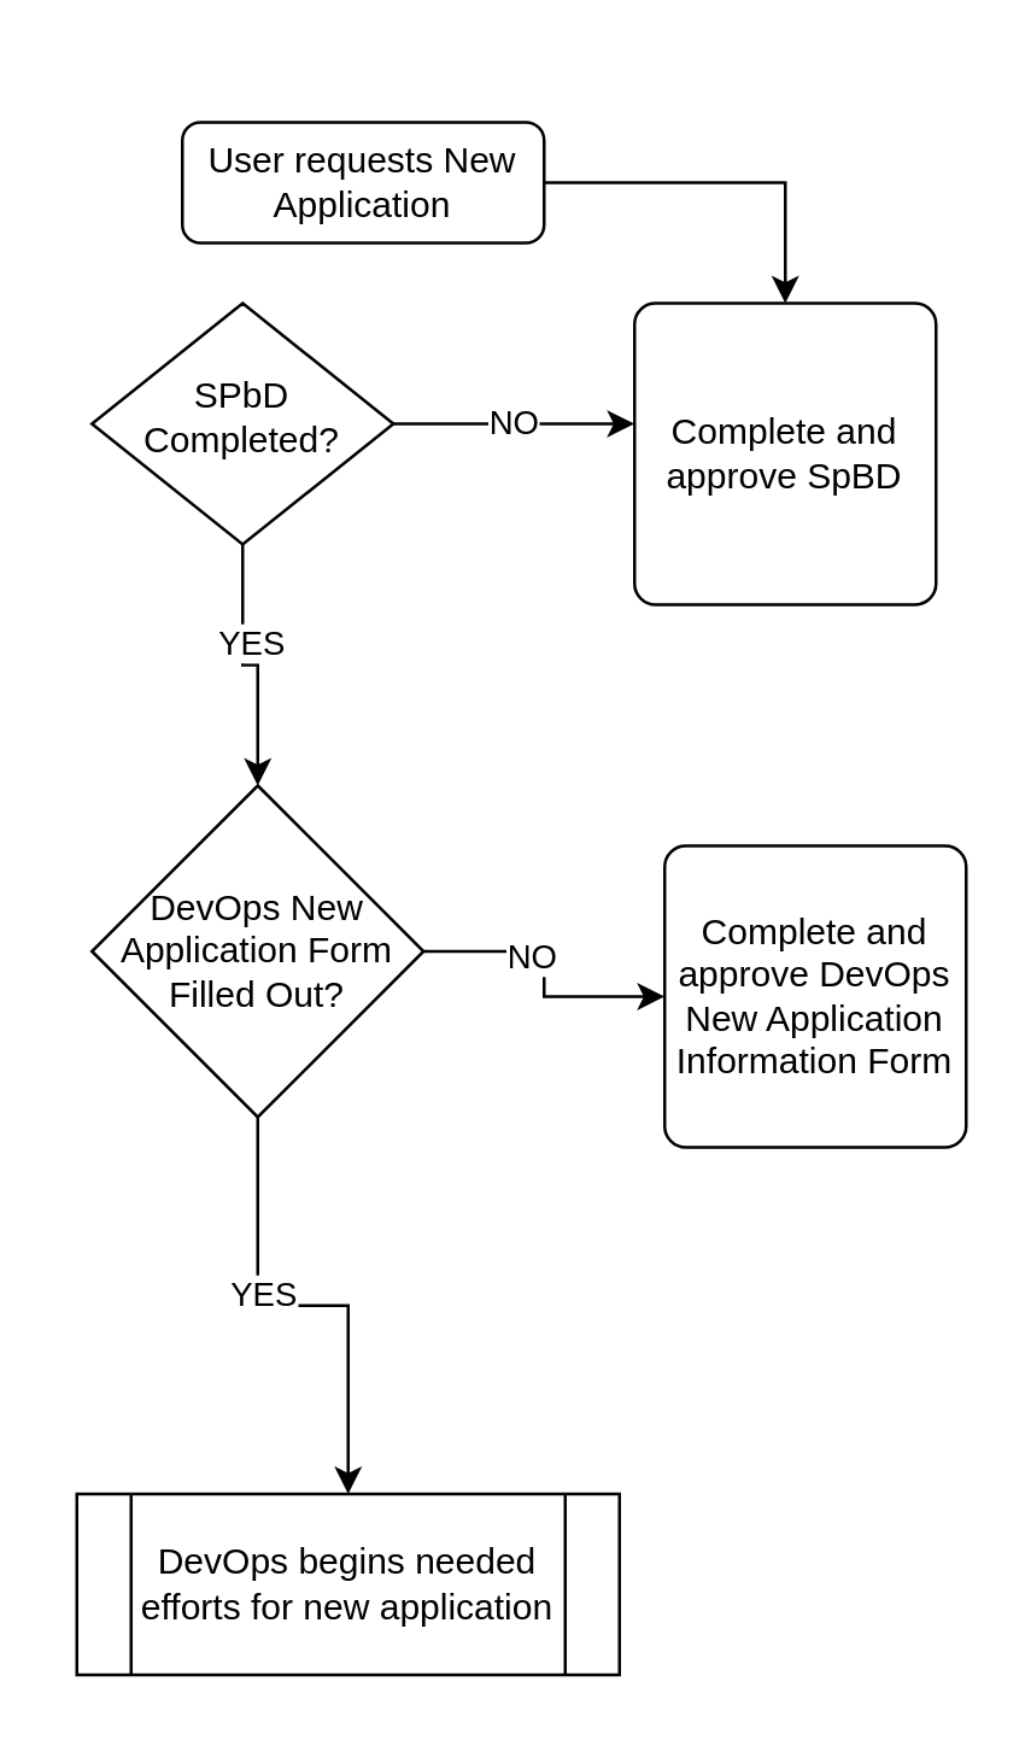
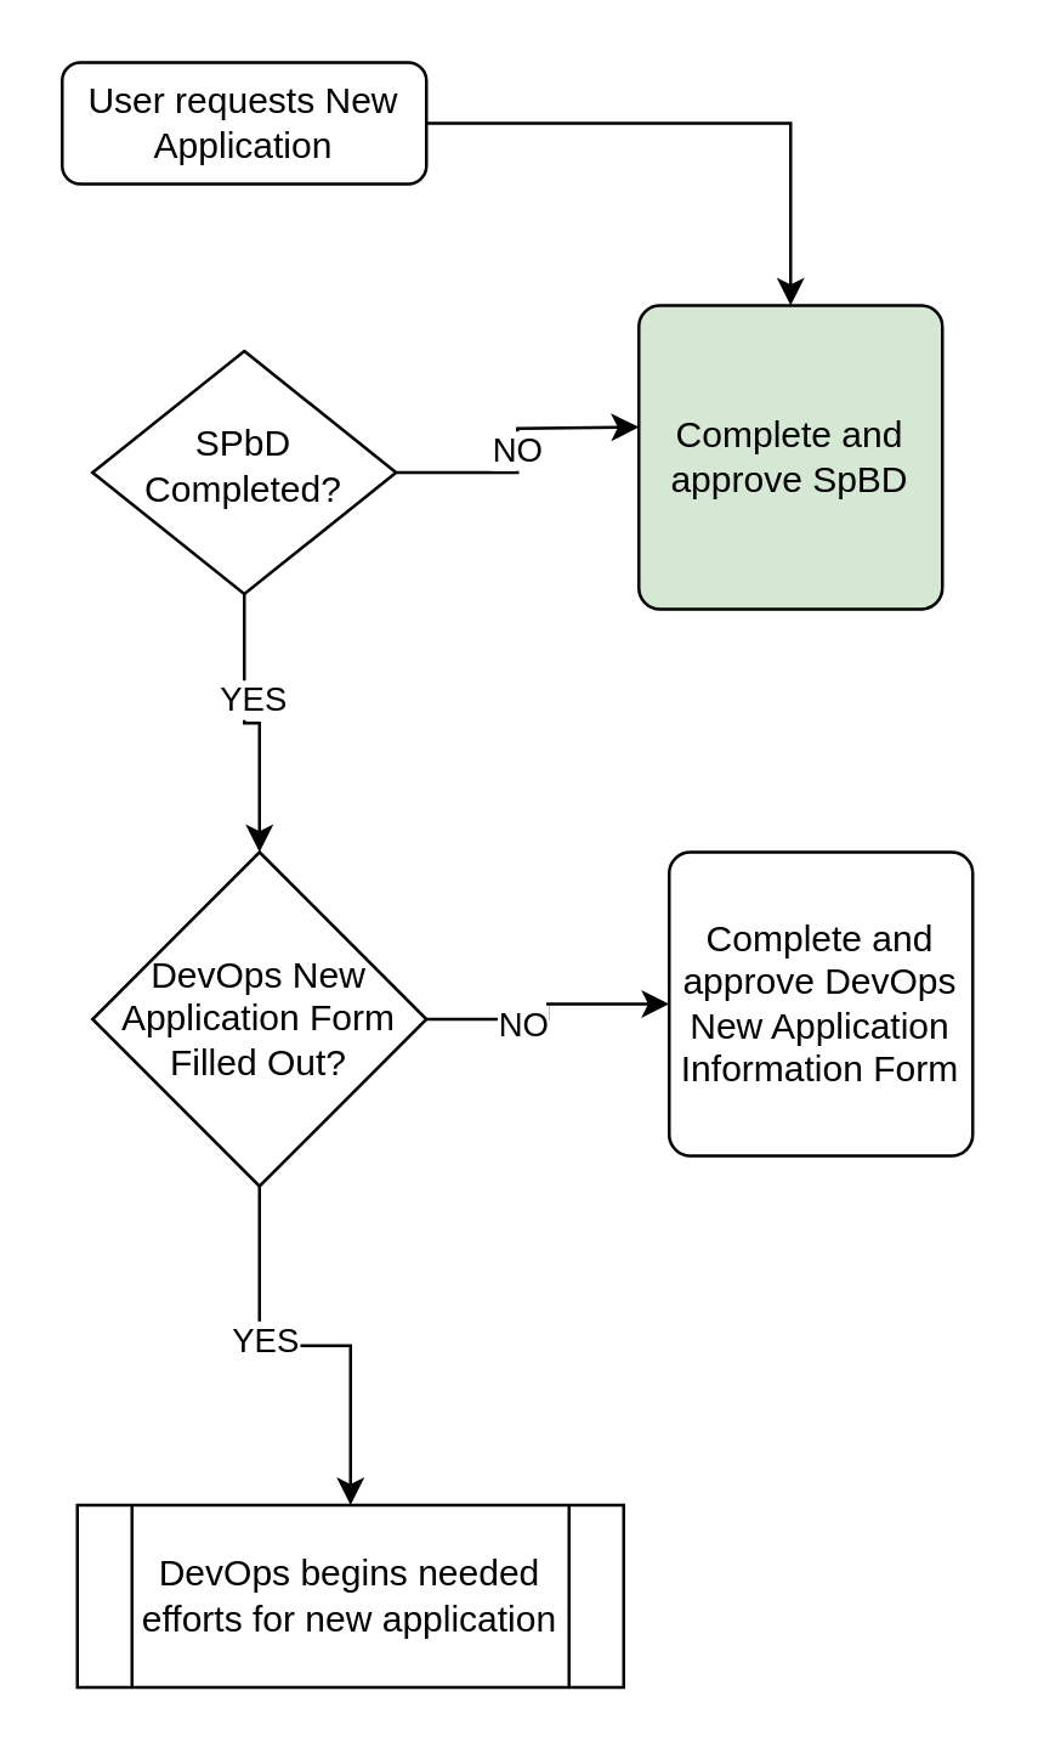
  <mxCell id="0" />
  <mxCell id="1" parent="0" />
  <mxCell id="2" value="" style="edgeStyle=orthogonalEdgeStyle;rounded=0;orthogonalLoop=1;jettySize=auto;html=1;" edge="1" parent="1" source="3" target="14"><mxGeometry relative="1" as="geometry" /></mxCell>
- <mxCell id="3" value="User requests New Application" style="rounded=1;whiteSpace=wrap;html=1;fontSize=12;glass=0;strokeWidth=1;shadow=0;" parent="1" vertex="1"><mxGeometry x="60" y="40" width="120" height="40" as="geometry" /></mxCell>
+ <mxCell id="3" value="User requests New Application" style="rounded=1;whiteSpace=wrap;html=1;fontSize=12;glass=0;strokeWidth=1;shadow=0;" parent="1" vertex="1"><mxGeometry x="20" y="20" width="120" height="40" as="geometry" /></mxCell>
  <mxCell id="4" value="NO" style="edgeStyle=orthogonalEdgeStyle;rounded=0;orthogonalLoop=1;jettySize=auto;html=1;" edge="1" parent="1" source="7"><mxGeometry relative="1" as="geometry"><mxPoint x="210" y="140" as="targetPoint" /></mxGeometry></mxCell>
  <mxCell id="5" value="" style="edgeStyle=orthogonalEdgeStyle;rounded=0;orthogonalLoop=1;jettySize=auto;html=1;" edge="1" parent="1" source="7" target="12"><mxGeometry relative="1" as="geometry" /></mxCell>
  <mxCell id="6" value="YES" style="edgeLabel;html=1;align=center;verticalAlign=middle;resizable=0;points=[];" vertex="1" connectable="0" parent="5"><mxGeometry x="-0.238" y="2" relative="1" as="geometry"><mxPoint as="offset" /></mxGeometry></mxCell>
- <mxCell id="7" value="SPbD Completed?" style="rhombus;whiteSpace=wrap;html=1;shadow=0;fontFamily=Helvetica;fontSize=12;align=center;strokeWidth=1;spacing=6;spacingTop=-4;" parent="1" vertex="1"><mxGeometry x="30" y="100" width="100" height="80" as="geometry" /></mxCell>
+ <mxCell id="7" value="SPbD Completed?" style="rhombus;whiteSpace=wrap;html=1;shadow=0;fontFamily=Helvetica;fontSize=12;align=center;strokeWidth=1;spacing=6;spacingTop=-4;" parent="1" vertex="1"><mxGeometry x="30" y="115" width="100" height="80" as="geometry" /></mxCell>
  <mxCell id="8" value="" style="edgeStyle=orthogonalEdgeStyle;rounded=0;orthogonalLoop=1;jettySize=auto;html=1;" edge="1" parent="1" source="12" target="13"><mxGeometry relative="1" as="geometry" /></mxCell>
  <mxCell id="9" value="NO" style="edgeLabel;html=1;align=center;verticalAlign=middle;resizable=0;points=[];" vertex="1" connectable="0" parent="8"><mxGeometry x="-0.271" y="-1" relative="1" as="geometry"><mxPoint as="offset" /></mxGeometry></mxCell>
  <mxCell id="10" value="" style="edgeStyle=orthogonalEdgeStyle;rounded=0;orthogonalLoop=1;jettySize=auto;html=1;" edge="1" parent="1" source="12" target="15"><mxGeometry relative="1" as="geometry" /></mxCell>
  <mxCell id="11" value="YES" style="edgeLabel;html=1;align=center;verticalAlign=middle;resizable=0;points=[];" vertex="1" connectable="0" parent="10"><mxGeometry x="-0.257" y="1" relative="1" as="geometry"><mxPoint as="offset" /></mxGeometry></mxCell>
- <mxCell id="12" value="DevOps New Application Form Filled Out?" style="strokeWidth=1;html=1;shape=mxgraph.flowchart.decision;whiteSpace=wrap;" vertex="1" parent="1"><mxGeometry x="30" y="260" width="110" height="110" as="geometry" /></mxCell>
+ <mxCell id="12" value="DevOps New Application Form Filled Out?" style="strokeWidth=1;html=1;shape=mxgraph.flowchart.decision;whiteSpace=wrap;" vertex="1" parent="1"><mxGeometry x="30" y="280" width="110" height="110" as="geometry" /></mxCell>
  <mxCell id="13" value="Complete and approve DevOps New Application Information Form" style="rounded=1;whiteSpace=wrap;html=1;absoluteArcSize=1;arcSize=14;strokeWidth=1;" vertex="1" parent="1"><mxGeometry x="220" y="280" width="100" height="100" as="geometry" /></mxCell>
- <mxCell id="14" value="Complete and approve SpBD" style="rounded=1;whiteSpace=wrap;html=1;absoluteArcSize=1;arcSize=14;strokeWidth=1;" vertex="1" parent="1"><mxGeometry x="210" y="100" width="100" height="100" as="geometry" /></mxCell>
+ <mxCell id="14" value="Complete and approve SpBD" style="rounded=1;whiteSpace=wrap;html=1;absoluteArcSize=1;arcSize=14;strokeWidth=1;fillColor=#d5e8d4;" vertex="1" parent="1"><mxGeometry x="210" y="100" width="100" height="100" as="geometry" /></mxCell>
  <mxCell id="15" value="DevOps begins needed efforts for new application" style="shape=process;whiteSpace=wrap;html=1;backgroundOutline=1;strokeWidth=1;" vertex="1" parent="1"><mxGeometry x="25" y="495" width="180" height="60" as="geometry" /></mxCell>
